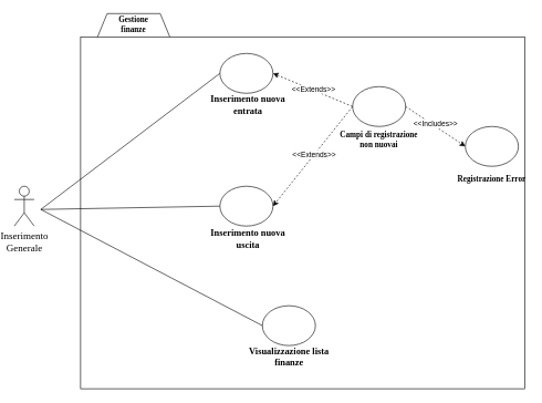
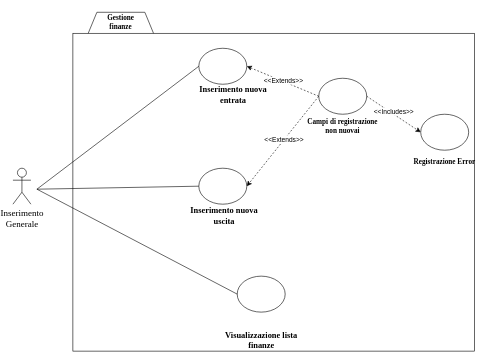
  <mxCell id="0" />
  <mxCell id="1" parent="0" />
  <mxCell id="2" value="" style="shape=hexagon;perimeter=hexagonPerimeter2;whiteSpace=wrap;html=1;fixedSize=1;" parent="1" vertex="1"><mxGeometry x="140" y="20" width="120" height="97" as="geometry" /></mxCell>
  <mxCell id="3" value="" style="rounded=0;whiteSpace=wrap;html=1;" parent="1" vertex="1"><mxGeometry x="120" y="55" width="670" height="530" as="geometry" /></mxCell>
  <mxCell id="4" value="&lt;font face=&quot;Times New Roman&quot;&gt;&lt;span style=&quot;font-size: 14px&quot;&gt;&lt;b&gt;Inserimento nuova uscita&lt;/b&gt;&lt;/span&gt;&lt;/font&gt;" style="text;html=1;strokeColor=none;fillColor=none;align=center;verticalAlign=middle;whiteSpace=wrap;rounded=0;" parent="1" vertex="1"><mxGeometry x="300" y="350" width="145" height="20" as="geometry" /></mxCell>
  <mxCell id="5" value="&lt;div align=&quot;center&quot;&gt;&lt;font face=&quot;Times New Roman&quot;&gt;&lt;b&gt;Gestione&lt;/b&gt;&lt;/font&gt;&lt;/div&gt;&lt;div align=&quot;center&quot;&gt;&lt;font face=&quot;Times New Roman&quot;&gt;&lt;b&gt;finanze&lt;/b&gt;&lt;/font&gt;&lt;/div&gt;" style="text;html=1;strokeColor=none;fillColor=none;align=center;verticalAlign=middle;whiteSpace=wrap;rounded=0;" parent="1" vertex="1"><mxGeometry x="180" y="27" width="40" height="20" as="geometry" /></mxCell>
  <mxCell id="6" value="&lt;div&gt;&lt;br&gt;&lt;/div&gt;&lt;div&gt;&lt;br&gt;&lt;/div&gt;&lt;div&gt;&lt;br&gt;&lt;/div&gt;&lt;div&gt;&lt;br&gt;&lt;/div&gt;&lt;div&gt;&lt;br&gt;&lt;/div&gt;&lt;div&gt;&lt;br&gt;&lt;/div&gt;" style="ellipse;whiteSpace=wrap;html=1;" parent="1" vertex="1"><mxGeometry x="330" y="280" width="80" height="60" as="geometry" /></mxCell>
  <mxCell id="7" value="&lt;div&gt;&lt;br&gt;&lt;/div&gt;&lt;div&gt;&lt;br&gt;&lt;/div&gt;&lt;div&gt;&lt;br&gt;&lt;/div&gt;&lt;div&gt;&lt;br&gt;&lt;/div&gt;&lt;div&gt;&lt;br&gt;&lt;/div&gt;&lt;div&gt;&lt;br&gt;&lt;/div&gt;" style="ellipse;whiteSpace=wrap;html=1;" parent="1" vertex="1"><mxGeometry x="394" y="460" width="80" height="60" as="geometry" /></mxCell>
  <mxCell id="8" value="" style="endArrow=none;html=1;entryX=0;entryY=0.5;entryDx=0;entryDy=0;exitX=1;exitY=0.333;exitDx=0;exitDy=0;exitPerimeter=0;" parent="1" target="6" edge="1"><mxGeometry width="50" height="50" relative="1" as="geometry"><mxPoint x="60" y="315" as="sourcePoint" /><mxPoint x="310" y="300" as="targetPoint" /></mxGeometry></mxCell>
- <mxCell id="9" value="&lt;font face=&quot;Times New Roman&quot;&gt;&lt;b&gt;&lt;span style=&quot;font-size: 14px&quot;&gt;Inserimento&amp;nbsp;nuova entrata&lt;/span&gt;&lt;/b&gt;&lt;/font&gt;" style="text;html=1;strokeColor=none;fillColor=none;align=center;verticalAlign=middle;whiteSpace=wrap;rounded=0;" parent="1" vertex="1"><mxGeometry x="300" y="148" width="145" height="20" as="geometry" /></mxCell>
- <mxCell id="10" value="&lt;font face=&quot;Times New Roman&quot;&gt;&lt;span style=&quot;font-size: 14px&quot;&gt;&lt;b&gt;Visualizzazione lista finanze&lt;/b&gt;&lt;/span&gt;&lt;/font&gt;" style="text;html=1;strokeColor=none;fillColor=none;align=center;verticalAlign=middle;whiteSpace=wrap;rounded=0;" parent="1" vertex="1"><mxGeometry x="361.5" y="527" width="145" height="20" as="geometry" /></mxCell>
+ <mxCell id="9" value="&lt;font face=&quot;Times New Roman&quot;&gt;&lt;b&gt;&lt;span style=&quot;font-size: 14px&quot;&gt;Inserimento&amp;nbsp;nuova entrata&lt;/span&gt;&lt;/b&gt;&lt;/font&gt;" style="text;html=1;strokeColor=none;fillColor=none;align=center;verticalAlign=middle;whiteSpace=wrap;rounded=0;" parent="1" vertex="1"><mxGeometry x="315" y="148" width="145" height="20" as="geometry" /></mxCell>
+ <mxCell id="10" value="&lt;font face=&quot;Times New Roman&quot;&gt;&lt;span style=&quot;font-size: 14px&quot;&gt;&lt;b&gt;Visualizzazione lista finanze&lt;/b&gt;&lt;/span&gt;&lt;/font&gt;" style="text;html=1;strokeColor=none;fillColor=none;align=center;verticalAlign=middle;whiteSpace=wrap;rounded=0;" parent="1" vertex="1"><mxGeometry x="361.5" y="557" width="145" height="20" as="geometry" /></mxCell>
  <mxCell id="11" value="&lt;div&gt;&lt;br&gt;&lt;/div&gt;&lt;div&gt;&lt;br&gt;&lt;/div&gt;&lt;div&gt;&lt;br&gt;&lt;/div&gt;&lt;div&gt;&lt;br&gt;&lt;/div&gt;&lt;div&gt;&lt;br&gt;&lt;/div&gt;&lt;div&gt;&lt;br&gt;&lt;/div&gt;" style="ellipse;whiteSpace=wrap;html=1;" parent="1" vertex="1"><mxGeometry x="330" y="80" width="80" height="60" as="geometry" /></mxCell>
  <mxCell id="12" value="" style="endArrow=none;html=1;exitX=0;exitY=0.5;exitDx=0;exitDy=0;entryX=1;entryY=0.333;entryDx=0;entryDy=0;entryPerimeter=0;" parent="1" source="11" edge="1"><mxGeometry width="50" height="50" relative="1" as="geometry"><mxPoint x="350" y="270" as="sourcePoint" /><mxPoint x="60" y="315" as="targetPoint" /></mxGeometry></mxCell>
  <mxCell id="13" value="" style="endArrow=none;html=1;exitX=1;exitY=0.333;exitDx=0;exitDy=0;entryX=0;entryY=0.5;entryDx=0;entryDy=0;exitPerimeter=0;" parent="1" target="7" edge="1"><mxGeometry width="50" height="50" relative="1" as="geometry"><mxPoint x="60" y="315" as="sourcePoint" /><mxPoint x="430" y="360" as="targetPoint" /></mxGeometry></mxCell>
  <mxCell id="14" value="&lt;font face=&quot;Times New Roman&quot; style=&quot;font-size: 15px&quot;&gt;Inserimento &lt;br&gt;Generale&lt;/font&gt;" style="shape=umlActor;verticalLabelPosition=bottom;verticalAlign=top;html=1;outlineConnect=0;" parent="1" vertex="1"><mxGeometry x="20" y="280" width="30" height="60" as="geometry" /></mxCell>
  <mxCell id="15" value="c" style="endArrow=classic;html=1;dashed=1;entryX=1;entryY=0.5;entryDx=0;entryDy=0;exitX=0;exitY=0.5;exitDx=0;exitDy=0;" edge="1" parent="1" source="17" target="11"><mxGeometry width="50" height="50" relative="1" as="geometry"><mxPoint x="537.5" y="209.5" as="sourcePoint" /><mxPoint x="430" y="100" as="targetPoint" /></mxGeometry></mxCell>
  <mxCell id="16" value="&amp;nbsp;&amp;lt;&amp;lt;Extends&amp;gt;&amp;gt;&amp;nbsp;" style="edgeLabel;html=1;align=center;verticalAlign=middle;resizable=0;points=[];" vertex="1" connectable="0" parent="15"><mxGeometry x="-0.013" y="1" relative="1" as="geometry"><mxPoint y="-3" as="offset" /></mxGeometry></mxCell>
  <mxCell id="17" value="&lt;div&gt;&lt;br&gt;&lt;/div&gt;&lt;div&gt;&lt;br&gt;&lt;/div&gt;&lt;div&gt;&lt;br&gt;&lt;/div&gt;&lt;div&gt;&lt;br&gt;&lt;/div&gt;&lt;div&gt;&lt;br&gt;&lt;/div&gt;&lt;div&gt;&lt;br&gt;&lt;/div&gt;" style="ellipse;whiteSpace=wrap;html=1;" vertex="1" parent="1"><mxGeometry x="530" y="130" width="80" height="60" as="geometry" /></mxCell>
  <mxCell id="18" value="&lt;div&gt;&lt;b&gt;&lt;font face=&quot;Times New Roman&quot;&gt;Campi di registrazione&lt;/font&gt;&lt;/b&gt;&lt;/div&gt;&lt;div&gt;&lt;b&gt;&lt;font face=&quot;Times New Roman&quot;&gt;non nuova&lt;/font&gt;&lt;font face=&quot;Times New Roman&quot;&gt;i&lt;/font&gt;&lt;br&gt;&lt;/b&gt;&lt;/div&gt;" style="text;html=1;strokeColor=none;fillColor=none;align=center;verticalAlign=middle;whiteSpace=wrap;rounded=0;" vertex="1" parent="1"><mxGeometry x="510" y="200" width="120" height="20" as="geometry" /></mxCell>
  <mxCell id="19" value="&lt;div&gt;&lt;br&gt;&lt;/div&gt;&lt;div&gt;&lt;br&gt;&lt;/div&gt;&lt;div&gt;&lt;br&gt;&lt;/div&gt;&lt;div&gt;&lt;br&gt;&lt;/div&gt;&lt;div&gt;&lt;br&gt;&lt;/div&gt;&lt;div&gt;&lt;br&gt;&lt;/div&gt;" style="ellipse;whiteSpace=wrap;html=1;" vertex="1" parent="1"><mxGeometry x="700" y="190" width="80" height="60" as="geometry" /></mxCell>
  <mxCell id="20" value="&lt;font face=&quot;Times New Roman&quot;&gt;&lt;b&gt;Registrazione Error&lt;/b&gt;&lt;/font&gt;" style="text;html=1;strokeColor=none;fillColor=none;align=center;verticalAlign=middle;whiteSpace=wrap;rounded=0;" vertex="1" parent="1"><mxGeometry x="686" y="260" width="108" height="20" as="geometry" /></mxCell>
  <mxCell id="21" value="" style="endArrow=classic;html=1;dashed=1;entryX=0;entryY=0.5;entryDx=0;entryDy=0;exitX=1;exitY=0.5;exitDx=0;exitDy=0;" edge="1" parent="1" source="17" target="19"><mxGeometry width="50" height="50" relative="1" as="geometry"><mxPoint x="747.5" y="440" as="sourcePoint" /><mxPoint x="587.5" y="440" as="targetPoint" /></mxGeometry></mxCell>
  <mxCell id="22" value="&amp;nbsp;&amp;lt;&amp;lt;Includes&amp;gt;&amp;gt;&amp;nbsp;" style="edgeLabel;html=1;align=center;verticalAlign=middle;resizable=0;points=[];" vertex="1" connectable="0" parent="21"><mxGeometry x="-0.013" y="1" relative="1" as="geometry"><mxPoint y="-3" as="offset" /></mxGeometry></mxCell>
  <mxCell id="23" value="c" style="endArrow=classic;html=1;dashed=1;entryX=1;entryY=0.5;entryDx=0;entryDy=0;exitX=0;exitY=0.5;exitDx=0;exitDy=0;" edge="1" parent="1" source="17" target="6"><mxGeometry width="50" height="50" relative="1" as="geometry"><mxPoint x="532.5" y="170" as="sourcePoint" /><mxPoint x="420" y="120" as="targetPoint" /></mxGeometry></mxCell>
  <mxCell id="24" value="&amp;nbsp;&amp;lt;&amp;lt;Extends&amp;gt;&amp;gt;&amp;nbsp;" style="edgeLabel;html=1;align=center;verticalAlign=middle;resizable=0;points=[];" vertex="1" connectable="0" parent="23"><mxGeometry x="-0.013" y="1" relative="1" as="geometry"><mxPoint y="-3" as="offset" /></mxGeometry></mxCell>
